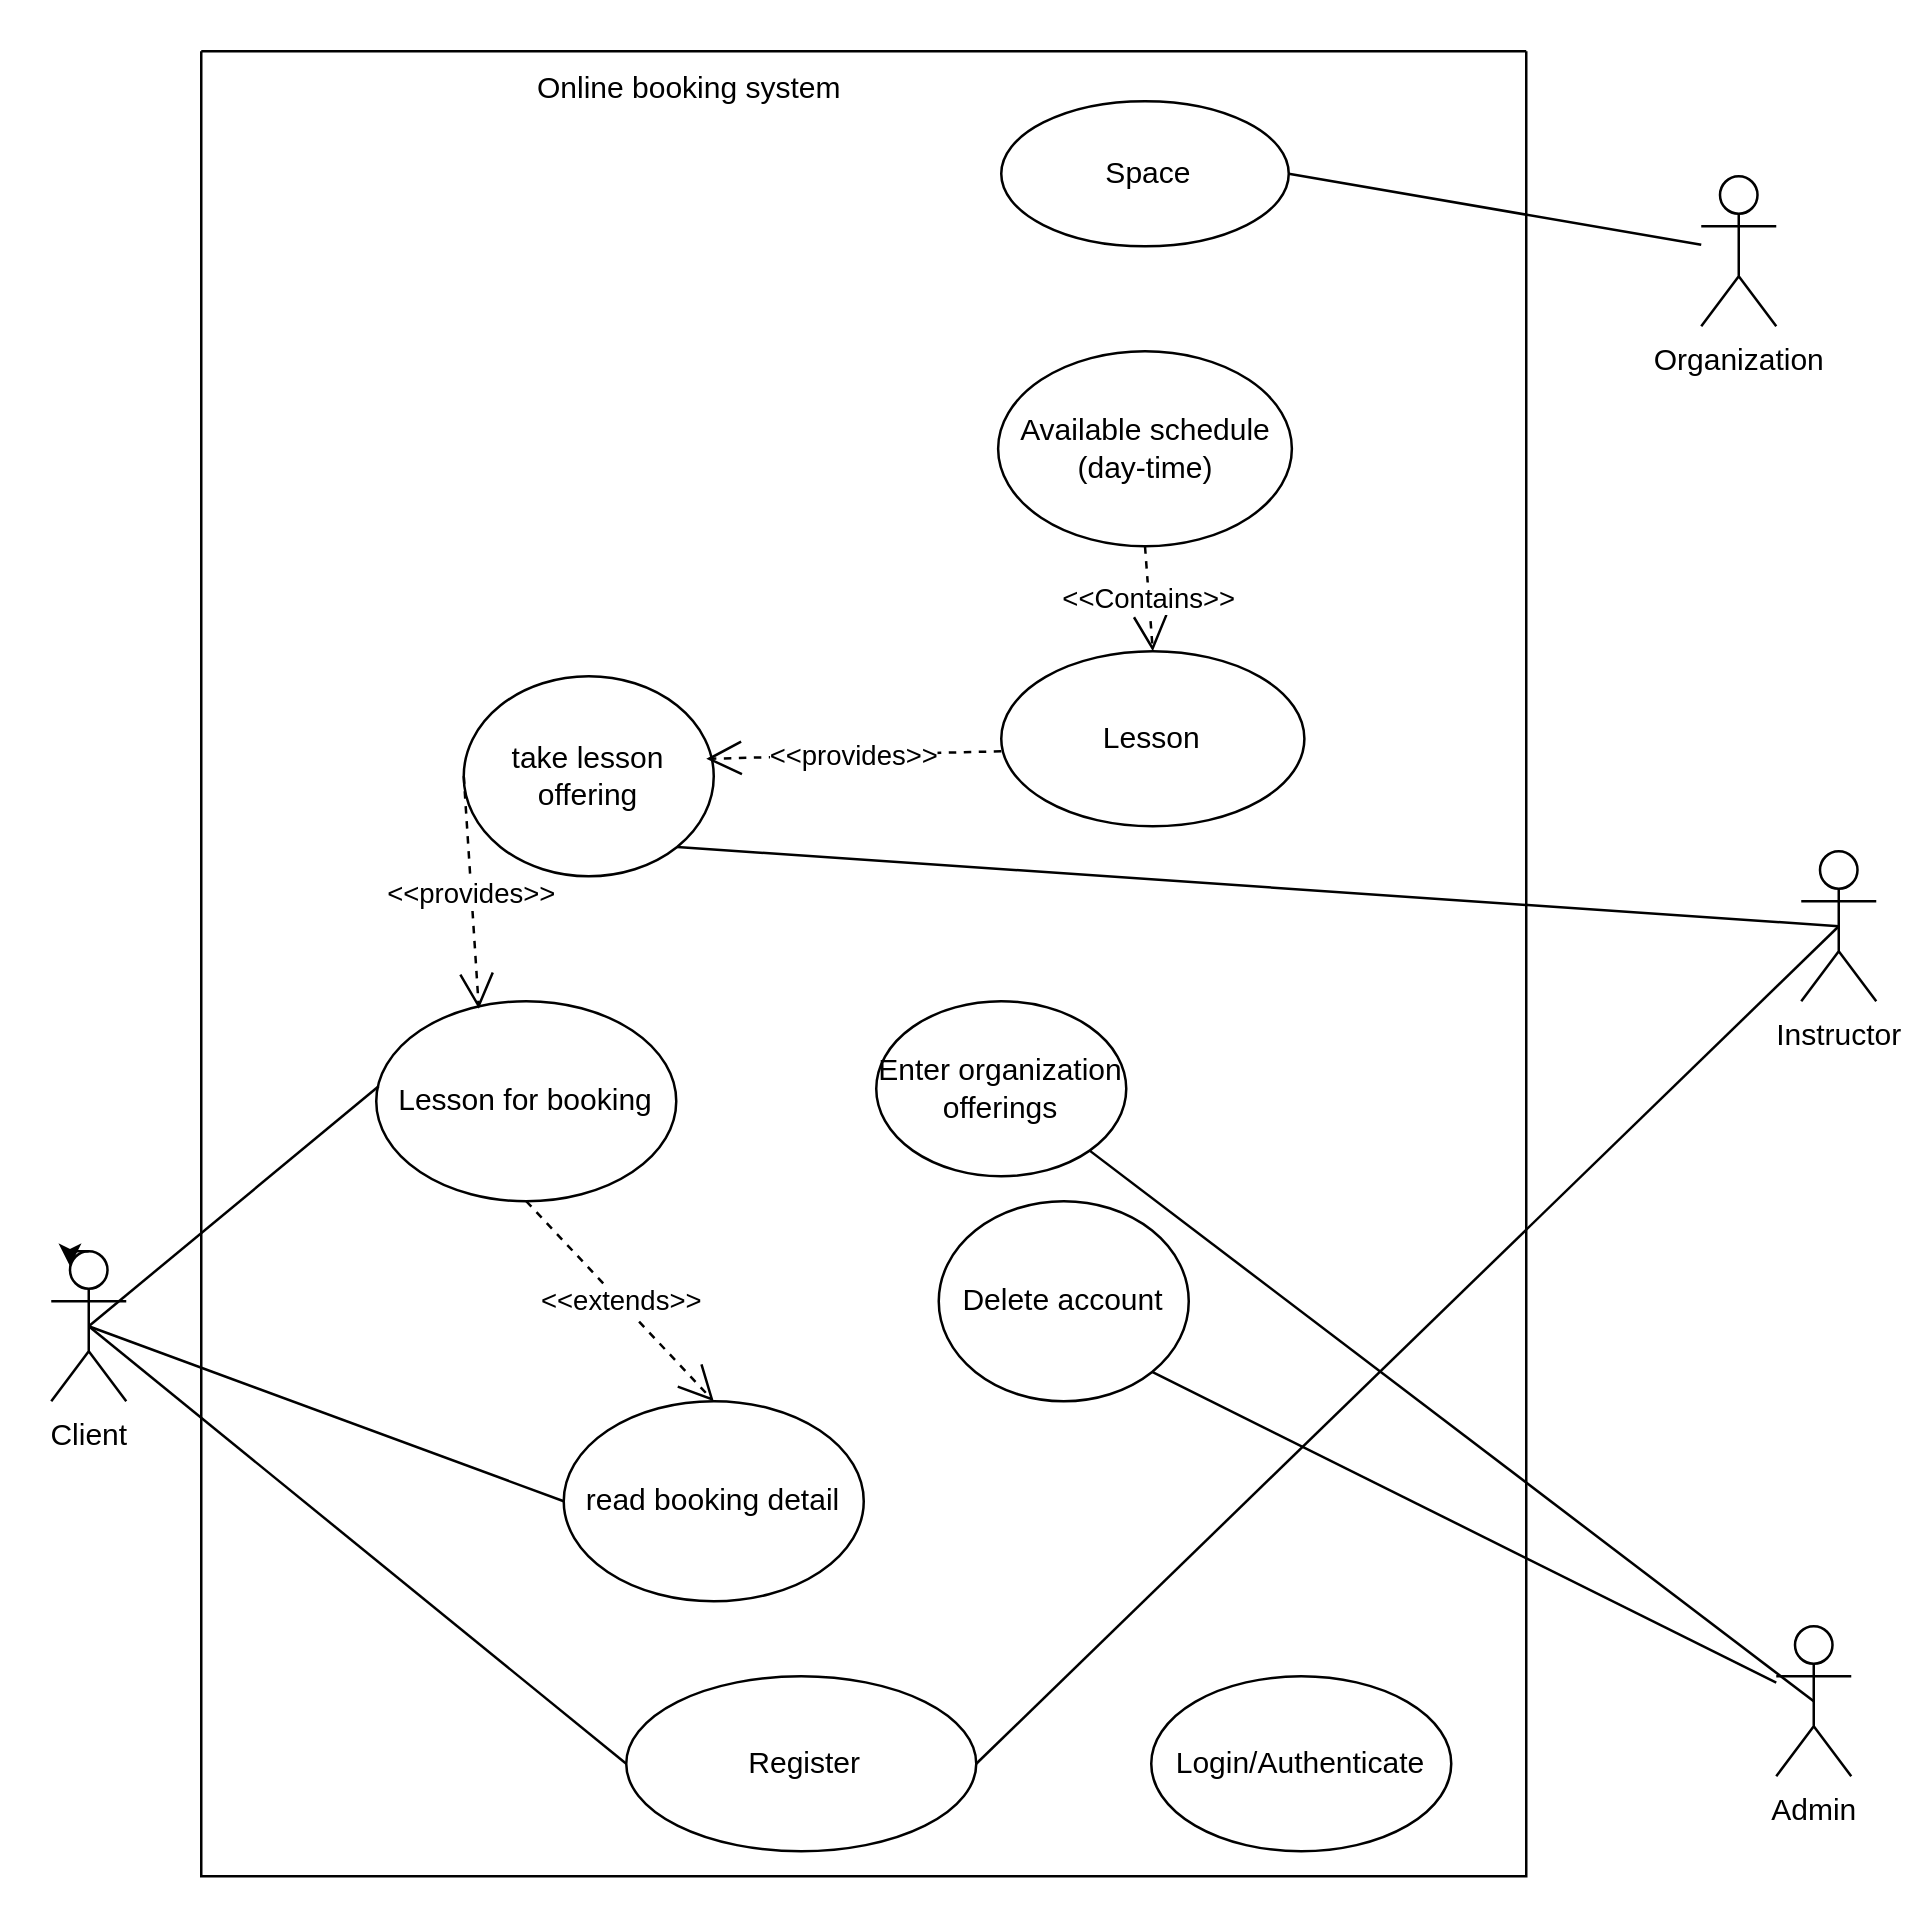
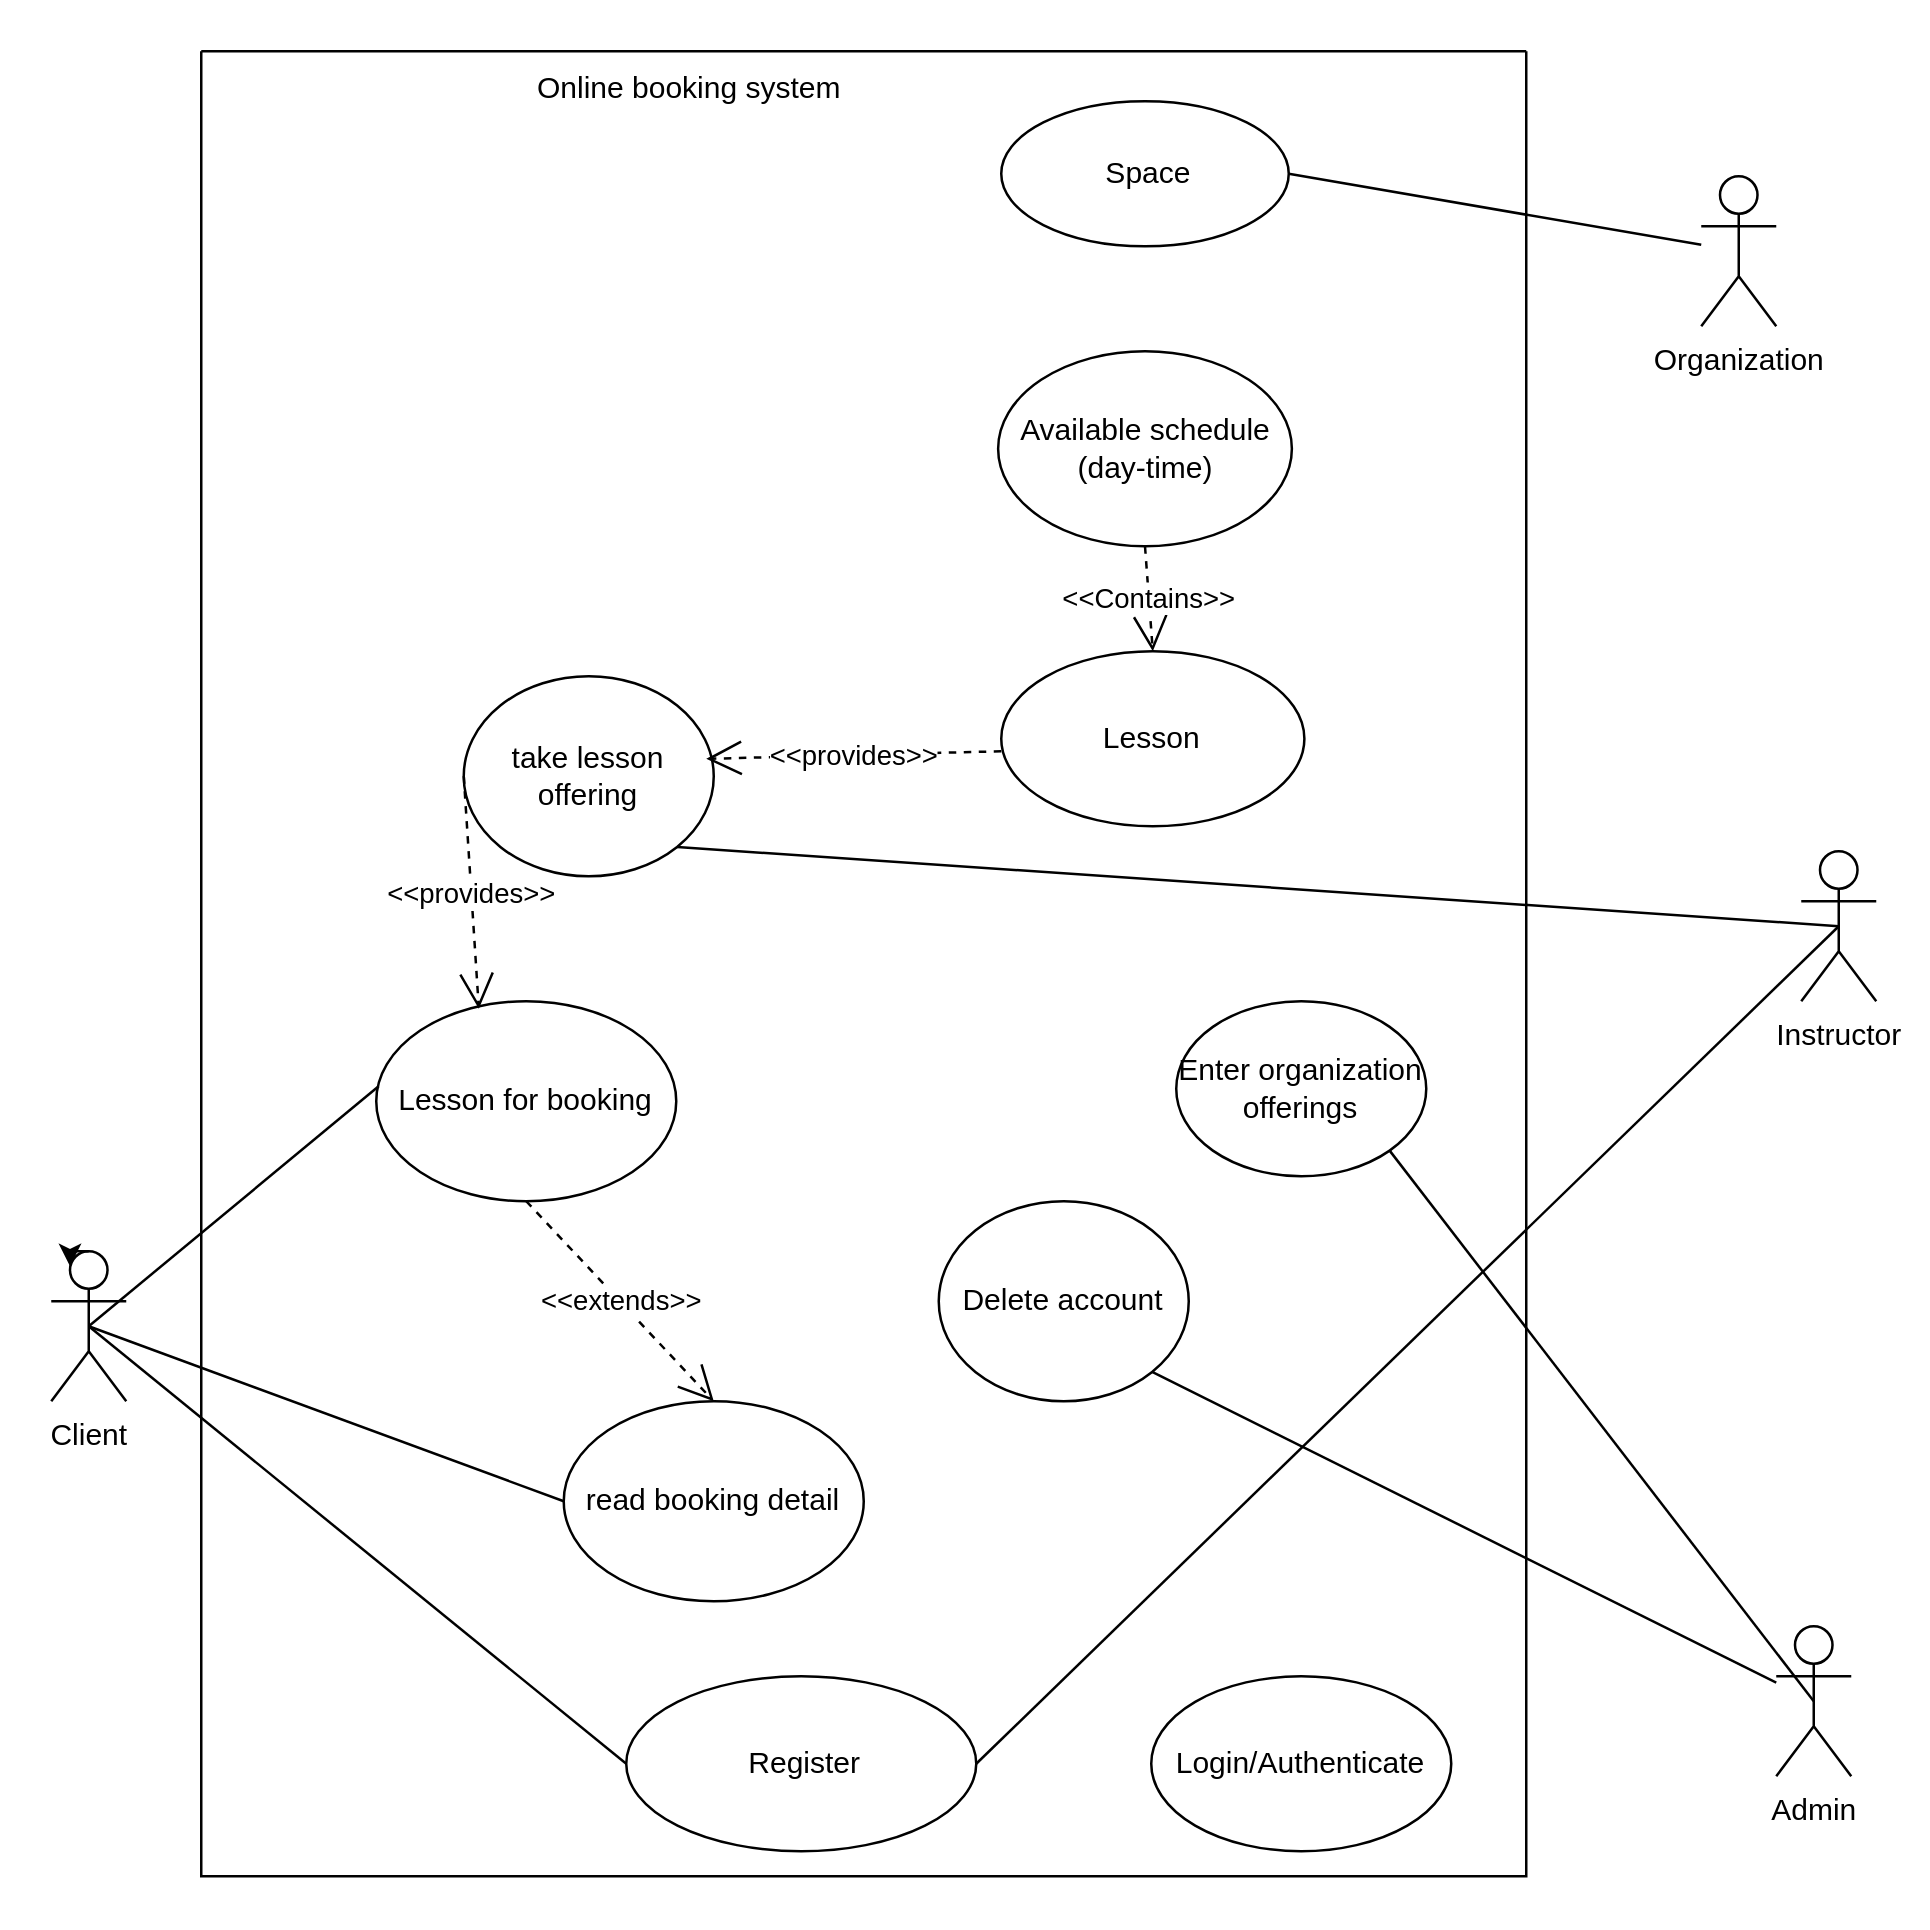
  <mxCell id="0" />
  <mxCell id="1" parent="0" />
  <mxCell id="2" value="Client" style="shape=umlActor;verticalLabelPosition=bottom;verticalAlign=top;html=1;outlineConnect=0;" vertex="1" parent="1"><mxGeometry x="20" y="500" width="30" height="60" as="geometry" /></mxCell>
  <mxCell id="3" value="" style="swimlane;startSize=0;" vertex="1" parent="1"><mxGeometry x="80" y="20" width="530" height="730" as="geometry"><mxRectangle x="190" y="200" width="50" height="40" as="alternateBounds" /></mxGeometry></mxCell>
  <mxCell id="4" value="&amp;nbsp;Space" style="ellipse;whiteSpace=wrap;html=1;" vertex="1" parent="3"><mxGeometry x="320" y="20" width="115" height="58" as="geometry" /></mxCell>
  <mxCell id="5" value="Available schedule (day-time)" style="ellipse;whiteSpace=wrap;html=1;" vertex="1" parent="3"><mxGeometry x="318.75" y="120" width="117.5" height="78" as="geometry" /></mxCell>
  <mxCell id="6" value="Online booking system" style="text;html=1;align=center;verticalAlign=middle;resizable=0;points=[];autosize=1;strokeColor=none;fillColor=none;" vertex="1" parent="3"><mxGeometry x="125" width="140" height="30" as="geometry" /></mxCell>
  <mxCell id="7" value="Lesson" style="ellipse;whiteSpace=wrap;html=1;" vertex="1" parent="3"><mxGeometry x="320" y="240" width="121.25" height="70" as="geometry" /></mxCell>
  <mxCell id="8" value="&amp;lt;&amp;lt;Contains&amp;gt;&amp;gt;" style="endArrow=open;endSize=12;dashed=1;html=1;rounded=0;exitX=0.5;exitY=1;exitDx=0;exitDy=0;entryX=0.5;entryY=0;entryDx=0;entryDy=0;" edge="1" parent="3" source="5" target="7"><mxGeometry width="160" relative="1" as="geometry"><mxPoint x="190" y="230" as="sourcePoint" /><mxPoint x="350" y="230" as="targetPoint" /></mxGeometry></mxCell>
  <mxCell id="9" value="Login/Authenticate" style="ellipse;whiteSpace=wrap;html=1;" vertex="1" parent="3"><mxGeometry x="380" y="650" width="120" height="70" as="geometry" /></mxCell>
  <mxCell id="10" value="&amp;nbsp;Register" style="ellipse;whiteSpace=wrap;html=1;" vertex="1" parent="3"><mxGeometry x="170" y="650" width="140" height="70" as="geometry" /></mxCell>
  <mxCell id="11" value="take lesson offering" style="ellipse;whiteSpace=wrap;html=1;" vertex="1" parent="3"><mxGeometry x="105" y="250" width="100" height="80" as="geometry" /></mxCell>
  <mxCell id="12" value="&amp;lt;&amp;lt;provides&amp;gt;&amp;gt;" style="endArrow=open;endSize=12;dashed=1;html=1;rounded=0;entryX=0.97;entryY=0.413;entryDx=0;entryDy=0;entryPerimeter=0;" edge="1" parent="3" target="11"><mxGeometry width="160" relative="1" as="geometry"><mxPoint x="320" y="280" as="sourcePoint" /><mxPoint x="480" y="220" as="targetPoint" /></mxGeometry></mxCell>
  <mxCell id="13" value="Lesson for booking" style="ellipse;whiteSpace=wrap;html=1;" vertex="1" parent="3"><mxGeometry x="70" y="380" width="120" height="80" as="geometry" /></mxCell>
  <mxCell id="14" value="&amp;lt;&amp;lt;provides&amp;gt;&amp;gt;" style="endArrow=open;endSize=12;dashed=1;html=1;rounded=0;exitX=0;exitY=0.5;exitDx=0;exitDy=0;entryX=0.342;entryY=0.038;entryDx=0;entryDy=0;entryPerimeter=0;" edge="1" parent="3" source="11" target="13"><mxGeometry width="160" relative="1" as="geometry"><mxPoint x="330" y="230" as="sourcePoint" /><mxPoint x="490" y="230" as="targetPoint" /></mxGeometry></mxCell>
  <mxCell id="15" value="read booking detail" style="ellipse;whiteSpace=wrap;html=1;" vertex="1" parent="3"><mxGeometry x="145" y="540" width="120" height="80" as="geometry" /></mxCell>
  <mxCell id="16" value="&amp;lt;&amp;lt;extends&amp;gt;&amp;gt;" style="endArrow=open;endSize=12;dashed=1;html=1;rounded=0;exitX=0.5;exitY=1;exitDx=0;exitDy=0;entryX=0.5;entryY=0;entryDx=0;entryDy=0;" edge="1" parent="3" source="13" target="15"><mxGeometry width="160" relative="1" as="geometry"><mxPoint x="350" y="370" as="sourcePoint" /><mxPoint x="510" y="370" as="targetPoint" /></mxGeometry></mxCell>
- <mxCell id="17" value="Enter organization offerings" style="ellipse;whiteSpace=wrap;html=1;" vertex="1" parent="3"><mxGeometry x="270" y="380" width="100" height="70" as="geometry" /></mxCell>
+ <mxCell id="17" value="Enter organization offerings" style="ellipse;whiteSpace=wrap;html=1;" vertex="1" parent="3"><mxGeometry x="390" y="380" width="100" height="70" as="geometry" /></mxCell>
  <mxCell id="18" value="Delete account" style="ellipse;whiteSpace=wrap;html=1;" vertex="1" parent="3"><mxGeometry x="295" y="460" width="100" height="80" as="geometry" /></mxCell>
  <mxCell id="19" value="Instructor" style="shape=umlActor;verticalLabelPosition=bottom;verticalAlign=top;html=1;outlineConnect=0;" vertex="1" parent="1"><mxGeometry x="720" y="340" width="30" height="60" as="geometry" /></mxCell>
  <mxCell id="20" value="Admin" style="shape=umlActor;verticalLabelPosition=bottom;verticalAlign=top;html=1;outlineConnect=0;" vertex="1" parent="1"><mxGeometry x="710" y="650" width="30" height="60" as="geometry" /></mxCell>
  <mxCell id="21" value="Organization" style="shape=umlActor;verticalLabelPosition=bottom;verticalAlign=top;html=1;outlineConnect=0;" vertex="1" parent="1"><mxGeometry x="680" y="70" width="30" height="60" as="geometry" /></mxCell>
  <mxCell id="22" value="" style="endArrow=none;html=1;rounded=0;exitX=1;exitY=0.5;exitDx=0;exitDy=0;" edge="1" parent="1" source="4" target="21"><mxGeometry width="50" height="50" relative="1" as="geometry"><mxPoint x="450" y="340" as="sourcePoint" /><mxPoint x="500" y="290" as="targetPoint" /></mxGeometry></mxCell>
  <mxCell id="23" value="" style="endArrow=none;html=1;rounded=0;entryX=0.5;entryY=0.5;entryDx=0;entryDy=0;entryPerimeter=0;exitX=1;exitY=0.5;exitDx=0;exitDy=0;" edge="1" parent="1" source="10" target="19"><mxGeometry width="50" height="50" relative="1" as="geometry"><mxPoint x="480" y="520" as="sourcePoint" /><mxPoint x="530" y="470" as="targetPoint" /></mxGeometry></mxCell>
  <mxCell id="24" value="" style="endArrow=none;html=1;rounded=0;entryX=0.5;entryY=0.5;entryDx=0;entryDy=0;entryPerimeter=0;exitX=1;exitY=1;exitDx=0;exitDy=0;" edge="1" parent="1" source="11" target="19"><mxGeometry width="50" height="50" relative="1" as="geometry"><mxPoint x="870" y="440" as="sourcePoint" /><mxPoint x="530" y="470" as="targetPoint" /></mxGeometry></mxCell>
  <mxCell id="25" value="" style="endArrow=none;html=1;rounded=0;entryX=0.5;entryY=0.5;entryDx=0;entryDy=0;entryPerimeter=0;exitX=0.008;exitY=0.425;exitDx=0;exitDy=0;exitPerimeter=0;" edge="1" parent="1" source="13" target="2"><mxGeometry width="50" height="50" relative="1" as="geometry"><mxPoint x="480" y="420" as="sourcePoint" /><mxPoint x="530" y="370" as="targetPoint" /></mxGeometry></mxCell>
  <mxCell id="26" value="" style="endArrow=none;html=1;rounded=0;exitX=0;exitY=0.5;exitDx=0;exitDy=0;entryX=0.5;entryY=0.5;entryDx=0;entryDy=0;entryPerimeter=0;" edge="1" parent="1" source="10" target="2"><mxGeometry width="50" height="50" relative="1" as="geometry"><mxPoint x="480" y="420" as="sourcePoint" /><mxPoint x="530" y="370" as="targetPoint" /></mxGeometry></mxCell>
  <mxCell id="27" value="" style="endArrow=none;html=1;rounded=0;entryX=0.5;entryY=0.5;entryDx=0;entryDy=0;entryPerimeter=0;exitX=0;exitY=0.5;exitDx=0;exitDy=0;" edge="1" parent="1" source="15" target="2"><mxGeometry width="50" height="50" relative="1" as="geometry"><mxPoint x="480" y="420" as="sourcePoint" /><mxPoint x="530" y="370" as="targetPoint" /></mxGeometry></mxCell>
  <mxCell id="28" value="" style="endArrow=none;html=1;rounded=0;entryX=0.5;entryY=0.5;entryDx=0;entryDy=0;entryPerimeter=0;exitX=1;exitY=1;exitDx=0;exitDy=0;" edge="1" parent="1" source="17" target="20"><mxGeometry width="50" height="50" relative="1" as="geometry"><mxPoint x="480" y="420" as="sourcePoint" /><mxPoint x="530" y="370" as="targetPoint" /></mxGeometry></mxCell>
  <mxCell id="29" value="" style="endArrow=none;html=1;rounded=0;exitX=1;exitY=1;exitDx=0;exitDy=0;" edge="1" parent="1" source="18" target="20"><mxGeometry width="50" height="50" relative="1" as="geometry"><mxPoint x="480" y="420" as="sourcePoint" /><mxPoint x="530" y="370" as="targetPoint" /></mxGeometry></mxCell>
  <mxCell id="30" style="edgeStyle=orthogonalEdgeStyle;rounded=0;orthogonalLoop=1;jettySize=auto;html=1;exitX=0.5;exitY=0;exitDx=0;exitDy=0;exitPerimeter=0;entryX=0.25;entryY=0.1;entryDx=0;entryDy=0;entryPerimeter=0;" edge="1" parent="1" source="2" target="2"><mxGeometry relative="1" as="geometry" /></mxCell>
